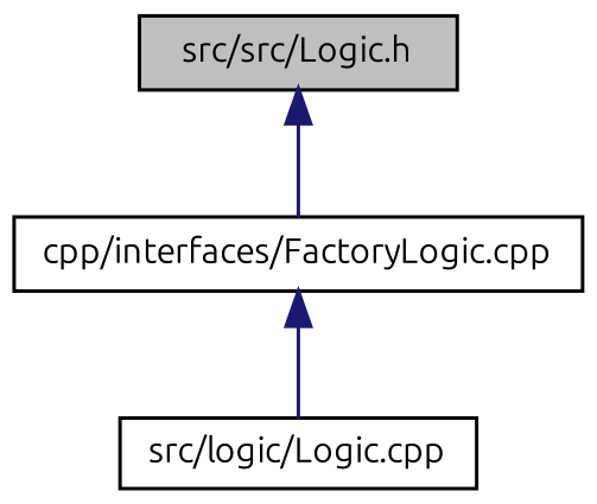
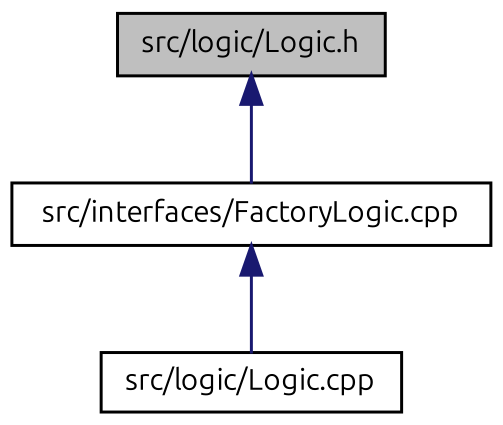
  digraph {
    fontname=Ubuntu
    node [color=black fillcolor=white fontname=Ubuntu fontsize=10 shape=record style=filled]
    edge [color=midnightblue dir=back fontname=Ubuntu fontsize=10 labelfontname=Helvetica labelfontsize=10 style=solid]
-   n1 [fillcolor=grey75 fontcolor=black height=0.2 label="src/src/Logic.h" width=0.4]
-   n2 [height=0.2 label="cpp/interfaces/FactoryLogic.cpp" width=0.4]
+   n1 [fillcolor=grey75 fontcolor=black height=0.2 label="src/logic/Logic.h" width=0.4]
+   n2 [height=0.2 label="src/interfaces/FactoryLogic.cpp" width=0.4]
    n3 [height=0.2 label="src/logic/Logic.cpp" width=0.4]
    n1 -> n2
    n2 -> n3
  }
